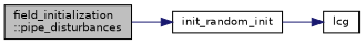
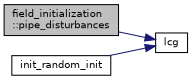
  digraph {
    rankdir=LR
    node [color=black fillcolor=white fontname=Helvetica fontsize=10 shape=record style=filled]
    edge [color=midnightblue fontname=Helvetica fontsize=10 labelfontname=Helvetica labelfontsize=10 style=solid]
    n1 [fillcolor=grey75 fontcolor=black height=0.2 label="field_initialization\l::pipe_disturbances" width=0.4]
    n2 [height=0.2 label=init_random_init width=0.4]
    n3 [height=0.2 label=lcg width=0.4]
-   n1 -> n2
+   n1 -> n3
    n2 -> n3
  }
